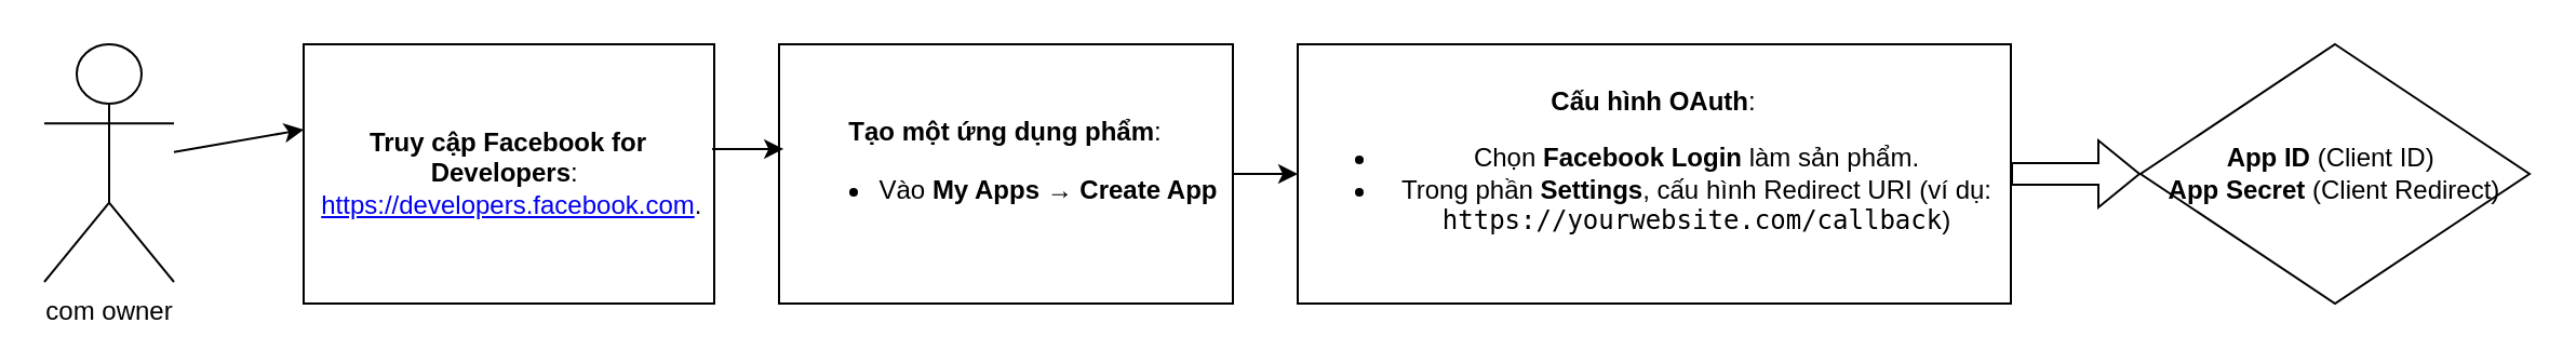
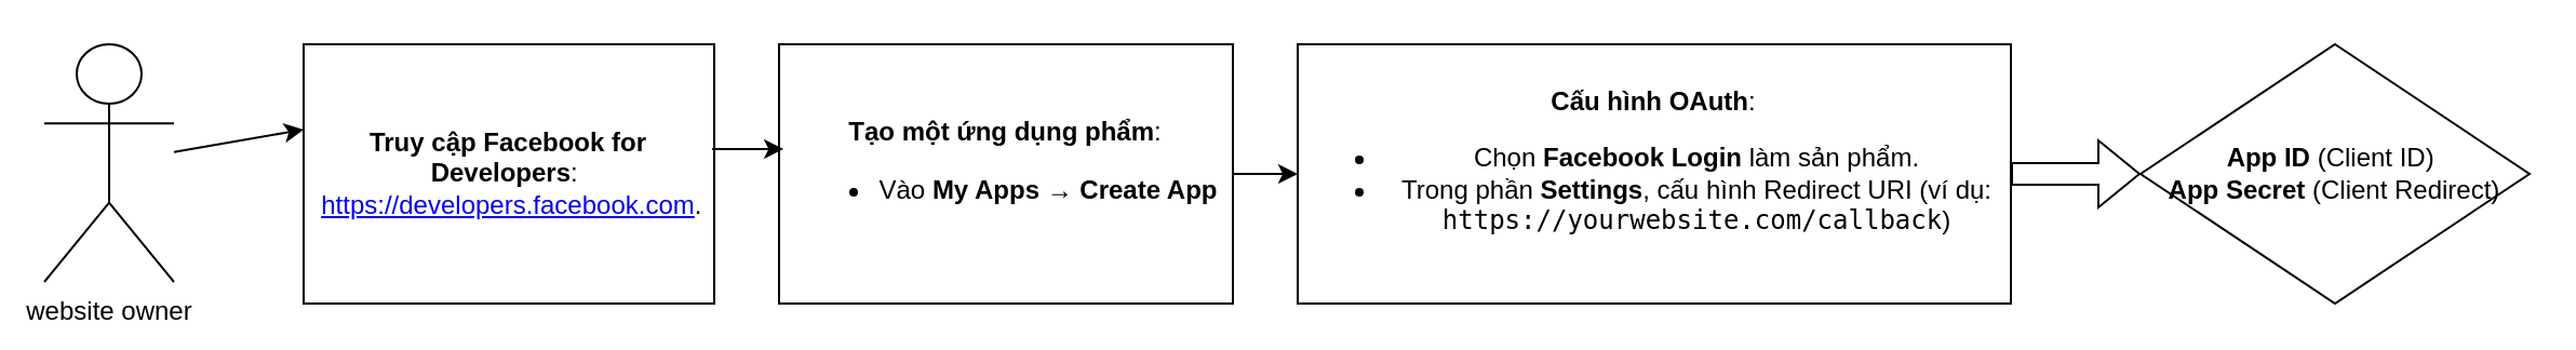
  <mxCell id="0" />
  <mxCell id="1" parent="0" />
  <mxCell id="2" value="" style="group" vertex="1" connectable="0" parent="1"><mxGeometry y="20" width="1150" height="120" as="geometry" x="20" /></mxCell>
- <mxCell id="3" value="com owner" style="shape=umlActor;verticalLabelPosition=bottom;verticalAlign=top;html=1;outlineConnect=0;" vertex="1" parent="2"><mxGeometry width="60" height="110" as="geometry" /></mxCell>
+ <mxCell id="3" value="website owner" style="shape=umlActor;verticalLabelPosition=bottom;verticalAlign=top;html=1;outlineConnect=0;" vertex="1" parent="2"><mxGeometry width="60" height="110" as="geometry" /></mxCell>
  <mxCell id="4" value="&lt;strong&gt;Truy cập Facebook for Developers&lt;/strong&gt;:&amp;nbsp;&lt;div&gt;&lt;span style=&quot;background-color: initial;&quot;&gt;&amp;nbsp;&lt;/span&gt;&lt;a style=&quot;background-color: initial;&quot; href=&quot;https://developers.facebook.com&quot; target=&quot;_new&quot; rel=&quot;noopener&quot;&gt;https://developers.facebook.com&lt;/a&gt;&lt;span style=&quot;background-color: initial;&quot;&gt;.&lt;/span&gt;&lt;/div&gt;" style="rounded=0;whiteSpace=wrap;html=1;" vertex="1" parent="2"><mxGeometry x="120" width="190" height="120" as="geometry" /></mxCell>
  <mxCell id="5" value="&lt;strong&gt;Tạo một ứng dụng phẩm&lt;/strong&gt;:&lt;ul&gt;&lt;li&gt;Vào &lt;strong&gt;My Apps&lt;/strong&gt; → &lt;strong&gt;Create App&lt;/strong&gt;&lt;/li&gt;&lt;/ul&gt;" style="rounded=0;whiteSpace=wrap;html=1;" vertex="1" parent="2"><mxGeometry x="340" width="210" height="120" as="geometry" /></mxCell>
  <mxCell id="6" value="&lt;strong&gt;Cấu hình OAuth&lt;/strong&gt;:&lt;ul&gt;&lt;li&gt;Chọn &lt;strong&gt;Facebook Login&lt;/strong&gt; làm sản phẩm.&lt;/li&gt;&lt;li&gt;Trong phần &lt;strong&gt;Settings&lt;/strong&gt;, cấu hình Redirect URI (ví dụ: &lt;code&gt;https://yourwebsite.com/callback&lt;/code&gt;)&lt;/li&gt;&lt;/ul&gt;" style="rounded=0;whiteSpace=wrap;html=1;" vertex="1" parent="2"><mxGeometry x="580" width="330" height="120" as="geometry" /></mxCell>
  <mxCell id="7" value="&lt;strong&gt;App ID&lt;/strong&gt; (Client ID)&amp;nbsp;&lt;div&gt;&lt;strong&gt;App Secret&lt;/strong&gt; (Client Redirect)&lt;/div&gt;" style="rhombus;whiteSpace=wrap;html=1;" vertex="1" parent="2"><mxGeometry x="970" width="180" height="120" as="geometry" /></mxCell>
  <mxCell id="8" value="" style="endArrow=classic;html=1;rounded=0;entryX=0;entryY=0.329;entryDx=0;entryDy=0;entryPerimeter=0;" edge="1" parent="2" source="3" target="4"><mxGeometry width="50" height="50" relative="1" as="geometry"><mxPoint x="100" y="270" as="sourcePoint" /><mxPoint x="150" y="220" as="targetPoint" /></mxGeometry></mxCell>
  <mxCell id="9" value="" style="endArrow=classic;html=1;rounded=0;entryX=0.01;entryY=0.404;entryDx=0;entryDy=0;entryPerimeter=0;exitX=0.995;exitY=0.404;exitDx=0;exitDy=0;exitPerimeter=0;" edge="1" parent="2" source="4" target="5"><mxGeometry width="50" height="50" relative="1" as="geometry"><mxPoint x="310" y="90" as="sourcePoint" /><mxPoint x="360" y="40" as="targetPoint" /></mxGeometry></mxCell>
  <mxCell id="10" value="" style="endArrow=classic;html=1;rounded=0;entryX=0;entryY=0.5;entryDx=0;entryDy=0;" edge="1" parent="2" target="6"><mxGeometry width="50" height="50" relative="1" as="geometry"><mxPoint x="550" y="60" as="sourcePoint" /><mxPoint x="600" y="10" as="targetPoint" /></mxGeometry></mxCell>
  <mxCell id="11" value="" style="shape=flexArrow;endArrow=classic;html=1;rounded=0;" edge="1" parent="2" source="6"><mxGeometry width="50" height="50" relative="1" as="geometry"><mxPoint x="910" y="110" as="sourcePoint" /><mxPoint x="970" y="60" as="targetPoint" /></mxGeometry></mxCell>
